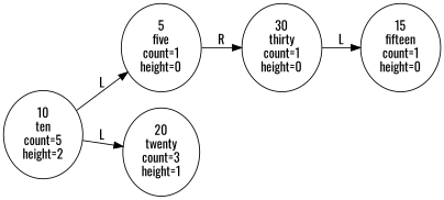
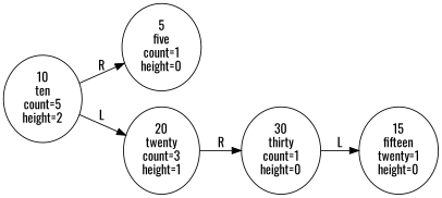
  digraph {
    fontname=Oswald
    rankdir=LR
    node [fontname=Oswald]
    edge [fontname=Oswald taildir=sw]
    n1 [label="10\nten\ncount=5\nheight=2"]
    n2 [label="5\nfive\ncount=1\nheight=0"]
    n3 [label="20\ntwenty\ncount=3\nheight=1"]
    n4 [label="30\nthirty\ncount=1\nheight=0"]
-   n5 [label="15\nfifteen\ncount=1\nheight=0"]
-   n1 -> n2 [label=L]
+   n5 [label="15\nfifteen\ntwenty=1\nheight=0"]
+   n1 -> n2 [label=R]
    n1 -> n3 [label=L taildir=se]
-   n2 -> n4 [label=R taildir=se]
+   n3 -> n4 [label=R taildir=se]
    n4 -> n5 [label=L]
  }
